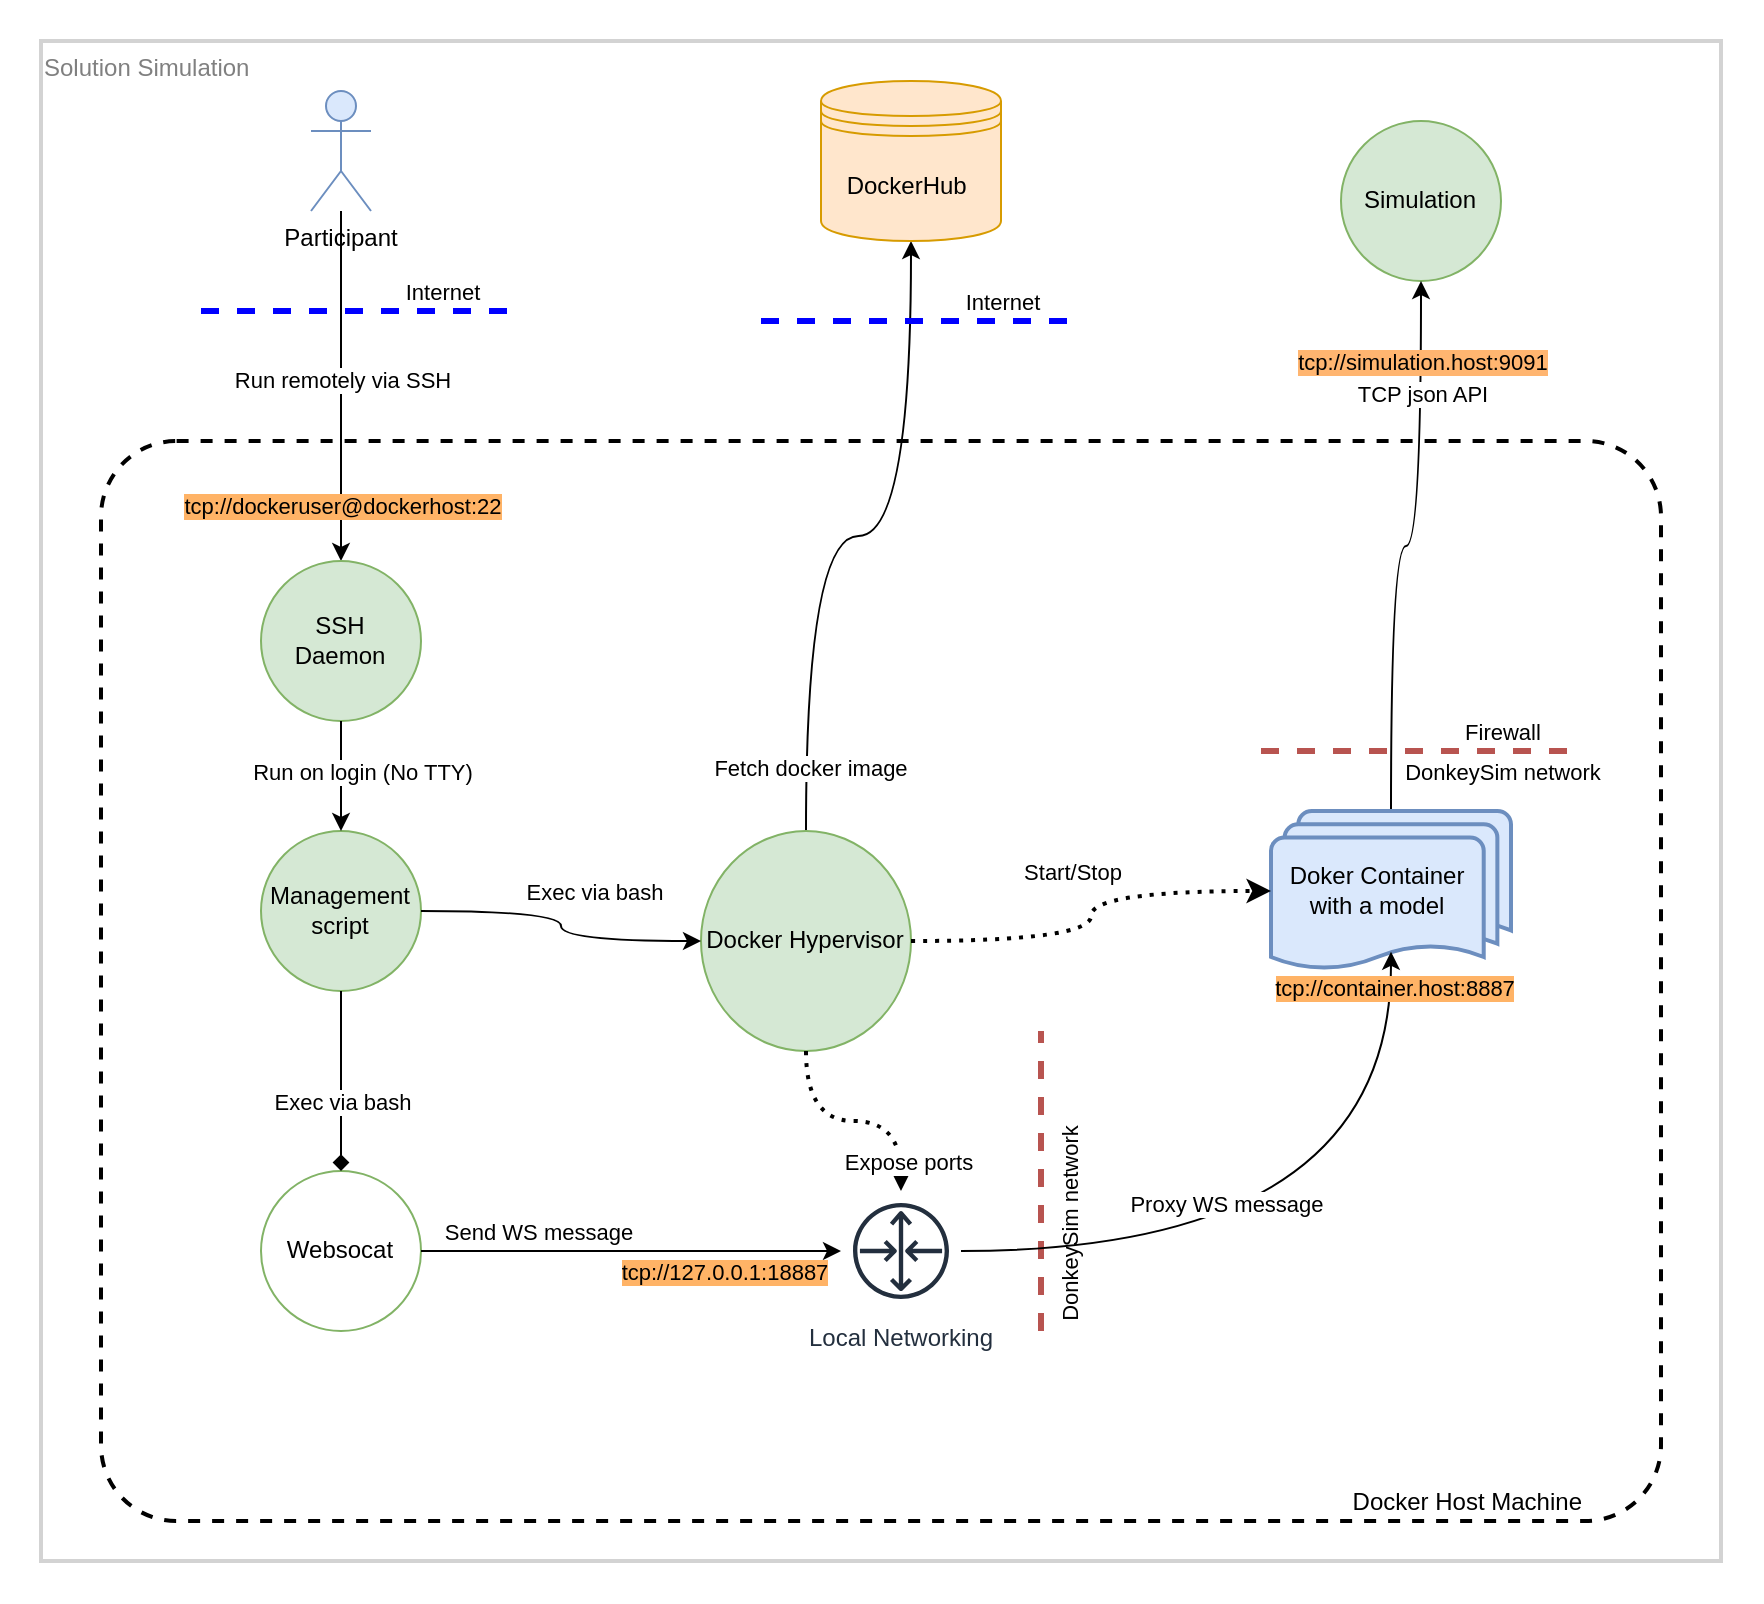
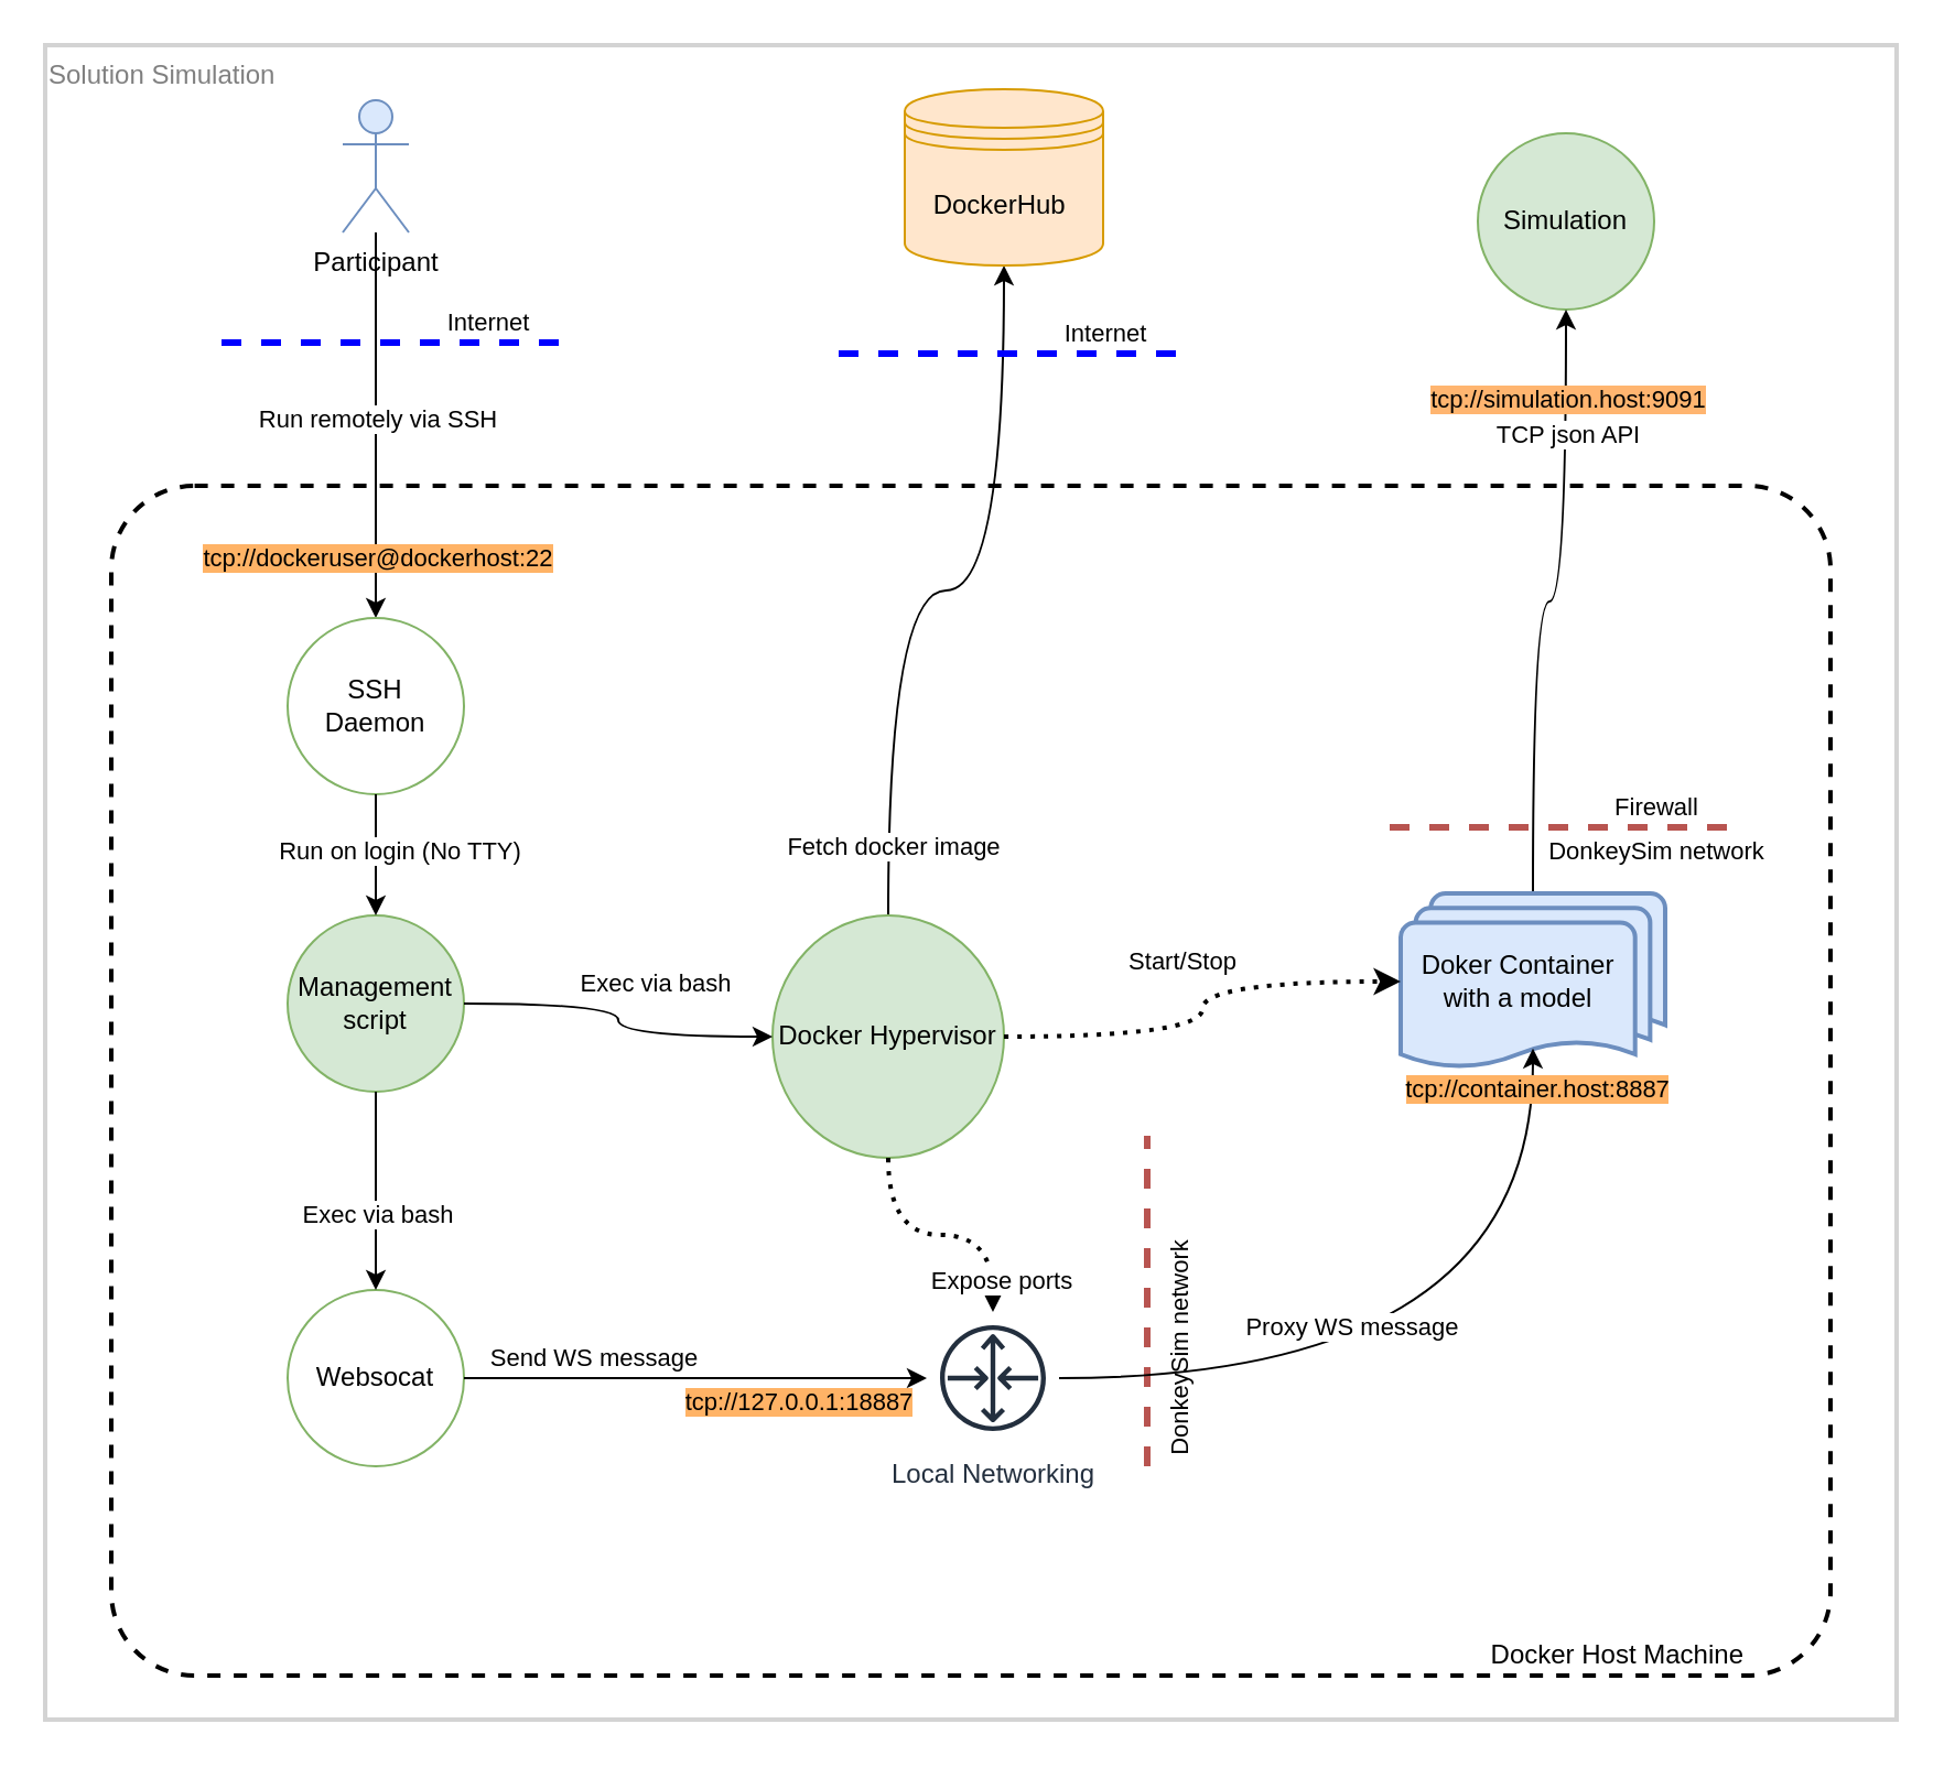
  <mxCell id="0" />
  <mxCell id="1" parent="0" />
  <mxCell id="2" value="Simulation" style="ellipse;whiteSpace=wrap;html=1;aspect=fixed;fillColor=#d5e8d4;strokeColor=#82b366;" vertex="1" parent="1"><mxGeometry x="670" y="60" width="80" height="80" as="geometry" /></mxCell>
  <mxCell id="3" style="edgeStyle=orthogonalEdgeStyle;rounded=0;orthogonalLoop=1;jettySize=auto;html=1;curved=1;" edge="1" parent="1" source="27" target="2"><mxGeometry relative="1" as="geometry" /></mxCell>
  <mxCell id="4" value="tcp://simulation.host:9091" style="edgeLabel;html=1;align=center;verticalAlign=middle;resizable=0;points=[];labelBackgroundColor=#FFB570;" vertex="1" connectable="0" parent="3"><mxGeometry x="0.765" relative="1" as="geometry"><mxPoint y="7" as="offset" /></mxGeometry></mxCell>
  <mxCell id="5" value="TCP json API" style="edgeLabel;html=1;align=center;verticalAlign=middle;resizable=0;points=[];fontColor=#000000;" vertex="1" connectable="0" parent="3"><mxGeometry x="0.6" relative="1" as="geometry"><mxPoint as="offset" /></mxGeometry></mxCell>
  <mxCell id="6" style="edgeStyle=orthogonalEdgeStyle;curved=1;rounded=0;orthogonalLoop=1;jettySize=auto;html=1;strokeColor=#000000;strokeWidth=1;" edge="1" parent="1" source="25" target="12"><mxGeometry relative="1" as="geometry" /></mxCell>
  <mxCell id="7" value="Fetch docker image" style="edgeLabel;html=1;align=center;verticalAlign=middle;resizable=0;points=[];fontColor=#000000;" vertex="1" connectable="0" parent="6"><mxGeometry x="-0.817" y="-2" relative="1" as="geometry"><mxPoint as="offset" /></mxGeometry></mxCell>
  <mxCell id="8" style="edgeStyle=orthogonalEdgeStyle;curved=1;rounded=0;orthogonalLoop=1;jettySize=auto;html=1;strokeColor=#000000;strokeWidth=1;" edge="1" parent="1" source="16" target="22"><mxGeometry relative="1" as="geometry" /></mxCell>
  <mxCell id="9" value="Run remotely via SSH" style="edgeLabel;html=1;align=center;verticalAlign=middle;resizable=0;points=[];" vertex="1" connectable="0" parent="8"><mxGeometry x="0.25" relative="1" as="geometry"><mxPoint y="-25" as="offset" /></mxGeometry></mxCell>
  <mxCell id="10" value="tcp://dockeruser@dockerhost:22" style="edgeLabel;html=1;align=center;verticalAlign=middle;resizable=0;points=[];labelBackgroundColor=#FFB366;" vertex="1" connectable="0" parent="8"><mxGeometry x="0.683" relative="1" as="geometry"><mxPoint as="offset" /></mxGeometry></mxCell>
  <mxCell id="11" value="" style="group" vertex="1" connectable="0" parent="1"><mxGeometry x="380" y="40" width="160" height="120" as="geometry" /></mxCell>
  <mxCell id="12" value="DockerHub&amp;nbsp;" style="shape=datastore;whiteSpace=wrap;html=1;labelBackgroundColor=none;align=center;verticalAlign=middle;fillColor=#ffe6cc;strokeColor=#d79b00;" vertex="1" parent="11"><mxGeometry x="30" width="90" height="80" as="geometry" /></mxCell>
  <mxCell id="13" value="" style="endArrow=none;dashed=1;html=1;fillColor=#f8cecc;strokeWidth=3;strokeColor=#0000FF;" edge="1" parent="11"><mxGeometry width="50" height="50" relative="1" as="geometry"><mxPoint y="120" as="sourcePoint" /><mxPoint x="160" y="120" as="targetPoint" /></mxGeometry></mxCell>
  <mxCell id="14" value="Internet" style="edgeLabel;html=1;align=center;verticalAlign=middle;resizable=0;points=[];" vertex="1" connectable="0" parent="13"><mxGeometry x="0.5" relative="1" as="geometry"><mxPoint y="-10" as="offset" /></mxGeometry></mxCell>
  <mxCell id="15" value="" style="group" vertex="1" connectable="0" parent="1"><mxGeometry x="100" y="45" width="160" height="110" as="geometry" /></mxCell>
  <mxCell id="16" value="Participant" style="shape=umlActor;verticalLabelPosition=bottom;verticalAlign=top;html=1;outlineConnect=0;labelBackgroundColor=none;fillColor=#dae8fc;strokeColor=#6c8ebf;" vertex="1" parent="15"><mxGeometry x="55" width="30" height="60" as="geometry" /></mxCell>
  <mxCell id="17" value="" style="endArrow=none;dashed=1;html=1;fillColor=#f8cecc;strokeWidth=3;strokeColor=#0000FF;" edge="1" parent="15"><mxGeometry width="50" height="50" relative="1" as="geometry"><mxPoint y="110" as="sourcePoint" /><mxPoint x="160" y="110" as="targetPoint" /></mxGeometry></mxCell>
  <mxCell id="18" value="Internet" style="edgeLabel;html=1;align=center;verticalAlign=middle;resizable=0;points=[];" vertex="1" connectable="0" parent="17"><mxGeometry x="0.5" relative="1" as="geometry"><mxPoint y="-10" as="offset" /></mxGeometry></mxCell>
  <mxCell id="19" value="" style="group" vertex="1" connectable="0" parent="1"><mxGeometry x="50" y="220" width="780" height="540" as="geometry" /></mxCell>
  <mxCell id="20" value="Docker Host Machine" style="rounded=1;whiteSpace=wrap;html=1;shadow=0;sketch=0;gradientColor=none;align=right;verticalAlign=bottom;fillColor=none;dashed=1;strokeWidth=2;arcSize=7;spacingRight=37;" vertex="1" parent="19"><mxGeometry width="780" height="540" as="geometry" /></mxCell>
  <mxCell id="21" value="" style="group" vertex="1" connectable="0" parent="19"><mxGeometry x="80" y="60" width="660" height="385" as="geometry" /></mxCell>
- <mxCell id="22" value="SSH &lt;br&gt;Daemon" style="ellipse;whiteSpace=wrap;html=1;aspect=fixed;labelBackgroundColor=none;align=center;verticalAlign=middle;fillColor=#d5e8d4;strokeColor=#82b366;" vertex="1" parent="21"><mxGeometry width="80" height="80" as="geometry" /></mxCell>
+ <mxCell id="22" value="SSH &lt;br&gt;Daemon" style="ellipse;whiteSpace=wrap;html=1;aspect=fixed;labelBackgroundColor=none;align=center;verticalAlign=middle;fillColor=#ffffff;strokeColor=#82b366;" vertex="1" parent="21"><mxGeometry width="80" height="80" as="geometry" /></mxCell>
  <mxCell id="23" value="Management script" style="ellipse;whiteSpace=wrap;html=1;aspect=fixed;labelBackgroundColor=none;align=center;verticalAlign=middle;fillColor=#d5e8d4;strokeColor=#82b366;shadow=0;sketch=0;" vertex="1" parent="21"><mxGeometry y="135" width="80" height="80" as="geometry" /></mxCell>
  <mxCell id="24" value="Websocat" style="ellipse;whiteSpace=wrap;html=1;aspect=fixed;labelBackgroundColor=none;align=center;verticalAlign=middle;fillColor=#ffffff;strokeColor=#82b366;" vertex="1" parent="21"><mxGeometry y="305" width="80" height="80" as="geometry" /></mxCell>
  <mxCell id="25" value="Docker Hypervisor" style="ellipse;whiteSpace=wrap;html=1;aspect=fixed;fillColor=#d5e8d4;strokeColor=#82b366;" vertex="1" parent="21"><mxGeometry x="220" y="135" width="105" height="110" as="geometry" /></mxCell>
  <mxCell id="26" value="Local Networking" style="outlineConnect=0;fontColor=#232F3E;gradientColor=none;strokeColor=#232F3E;fillColor=#ffffff;dashed=0;verticalLabelPosition=bottom;verticalAlign=top;align=center;html=1;fontSize=12;fontStyle=0;aspect=fixed;shape=mxgraph.aws4.resourceIcon;resIcon=mxgraph.aws4.router;shadow=0;labelBackgroundColor=none;sketch=0;" vertex="1" parent="21"><mxGeometry x="290" y="315" width="60" height="60" as="geometry" /></mxCell>
  <mxCell id="27" value="Doker Container with a model" style="strokeWidth=2;html=1;shape=mxgraph.flowchart.multi-document;whiteSpace=wrap;fillColor=#dae8fc;strokeColor=#6c8ebf;align=center;spacingRight=13;" vertex="1" parent="21"><mxGeometry x="505" y="125" width="120" height="80" as="geometry" /></mxCell>
  <mxCell id="28" value="" style="endArrow=none;dashed=1;html=1;strokeColor=#b85450;fillColor=#f8cecc;strokeWidth=3;" edge="1" parent="21"><mxGeometry width="50" height="50" relative="1" as="geometry"><mxPoint x="500" y="95" as="sourcePoint" /><mxPoint x="660" y="95" as="targetPoint" /></mxGeometry></mxCell>
  <mxCell id="29" value="Firewall" style="edgeLabel;html=1;align=center;verticalAlign=middle;resizable=0;points=[];" vertex="1" connectable="0" parent="28"><mxGeometry x="0.5" relative="1" as="geometry"><mxPoint y="-10" as="offset" /></mxGeometry></mxCell>
  <mxCell id="30" value="DonkeySim network" style="edgeLabel;html=1;align=center;verticalAlign=middle;resizable=0;points=[];" vertex="1" connectable="0" parent="28"><mxGeometry x="0.494" y="-3" relative="1" as="geometry"><mxPoint y="7" as="offset" /></mxGeometry></mxCell>
  <mxCell id="31" value="" style="endArrow=none;dashed=1;html=1;strokeColor=#b85450;fillColor=#f8cecc;strokeWidth=3;" edge="1" parent="21"><mxGeometry width="50" height="50" relative="1" as="geometry"><mxPoint x="390" y="385" as="sourcePoint" /><mxPoint x="390" y="235" as="targetPoint" /></mxGeometry></mxCell>
  <mxCell id="32" value="DonkeySim network" style="edgeLabel;html=1;align=center;verticalAlign=middle;resizable=0;points=[];rotation=270;labelBackgroundColor=none;" vertex="1" connectable="0" parent="31"><mxGeometry x="0.494" y="-3" relative="1" as="geometry"><mxPoint x="11" y="60" as="offset" /></mxGeometry></mxCell>
  <mxCell id="33" style="edgeStyle=orthogonalEdgeStyle;curved=1;rounded=0;orthogonalLoop=1;jettySize=auto;html=1;strokeWidth=1;" edge="1" parent="21" source="22" target="23"><mxGeometry relative="1" as="geometry" /></mxCell>
  <mxCell id="34" value="Run on login (No TTY)" style="edgeLabel;html=1;align=center;verticalAlign=middle;resizable=0;points=[];" vertex="1" connectable="0" parent="33"><mxGeometry x="0.175" y="1" relative="1" as="geometry"><mxPoint x="9" y="-7" as="offset" /></mxGeometry></mxCell>
- <mxCell id="35" style="edgeStyle=orthogonalEdgeStyle;curved=1;rounded=0;orthogonalLoop=1;jettySize=auto;html=1;strokeColor=#000000;strokeWidth=1;endArrow=diamond;" edge="1" parent="21" source="23" target="24"><mxGeometry relative="1" as="geometry" /></mxCell>
+ <mxCell id="35" style="edgeStyle=orthogonalEdgeStyle;curved=1;rounded=0;orthogonalLoop=1;jettySize=auto;html=1;strokeColor=#000000;strokeWidth=1;" edge="1" parent="21" source="23" target="24"><mxGeometry relative="1" as="geometry" /></mxCell>
  <mxCell id="36" value="Exec via bash" style="edgeLabel;html=1;align=center;verticalAlign=middle;resizable=0;points=[];" vertex="1" connectable="0" parent="35"><mxGeometry x="0.222" relative="1" as="geometry"><mxPoint as="offset" /></mxGeometry></mxCell>
  <mxCell id="37" style="edgeStyle=orthogonalEdgeStyle;curved=1;rounded=0;orthogonalLoop=1;jettySize=auto;html=1;strokeColor=#000000;strokeWidth=1;" edge="1" parent="21" source="23" target="25"><mxGeometry relative="1" as="geometry" /></mxCell>
  <mxCell id="38" value="Exec via bash" style="edgeLabel;html=1;align=center;verticalAlign=middle;resizable=0;points=[];" vertex="1" connectable="0" parent="37"><mxGeometry x="-0.194" y="1" relative="1" as="geometry"><mxPoint x="24" y="-9" as="offset" /></mxGeometry></mxCell>
  <mxCell id="39" style="edgeStyle=orthogonalEdgeStyle;curved=1;rounded=0;orthogonalLoop=1;jettySize=auto;html=1;strokeColor=#000000;strokeWidth=1;" edge="1" parent="21" source="24" target="26"><mxGeometry relative="1" as="geometry"><mxPoint x="230" y="1360" as="targetPoint" /></mxGeometry></mxCell>
  <mxCell id="40" value="tcp://127.0.0.1:18887" style="edgeLabel;html=1;align=center;verticalAlign=middle;resizable=0;points=[];labelBackgroundColor=#FFB366;" vertex="1" connectable="0" parent="39"><mxGeometry x="0.912" y="5" relative="1" as="geometry"><mxPoint x="-50" y="15" as="offset" /></mxGeometry></mxCell>
  <mxCell id="41" value="Send WS message" style="edgeLabel;html=1;align=center;verticalAlign=middle;resizable=0;points=[];labelBackgroundColor=none;" vertex="1" connectable="0" parent="39"><mxGeometry x="-0.802" y="2" relative="1" as="geometry"><mxPoint x="37" y="-8" as="offset" /></mxGeometry></mxCell>
  <mxCell id="42" style="edgeStyle=orthogonalEdgeStyle;curved=1;rounded=1;orthogonalLoop=1;jettySize=auto;html=1;strokeColor=#000000;strokeWidth=2;dashed=1;dashPattern=1 2;" edge="1" parent="21" source="25" target="26"><mxGeometry relative="1" as="geometry" /></mxCell>
  <mxCell id="43" value="Expose ports" style="edgeLabel;html=1;align=center;verticalAlign=middle;resizable=0;points=[];" vertex="1" connectable="0" parent="42"><mxGeometry x="0.309" y="3" relative="1" as="geometry"><mxPoint x="9" y="23" as="offset" /></mxGeometry></mxCell>
  <mxCell id="44" style="rounded=1;orthogonalLoop=1;jettySize=auto;html=1;strokeColor=#000000;strokeWidth=2;dashed=1;dashPattern=1 2;edgeStyle=orthogonalEdgeStyle;curved=1;" edge="1" parent="21" source="25" target="27"><mxGeometry relative="1" as="geometry" /></mxCell>
  <mxCell id="45" value="Start/Stop" style="edgeLabel;html=1;align=center;verticalAlign=middle;resizable=0;points=[];" vertex="1" connectable="0" parent="44"><mxGeometry x="0.286" relative="1" as="geometry"><mxPoint x="-27" y="-10" as="offset" /></mxGeometry></mxCell>
  <mxCell id="46" style="edgeStyle=orthogonalEdgeStyle;curved=1;rounded=1;orthogonalLoop=1;jettySize=auto;html=1;strokeColor=#000000;strokeWidth=1;entryX=0.5;entryY=0.88;entryDx=0;entryDy=0;entryPerimeter=0;" edge="1" parent="21" source="26" target="27"><mxGeometry relative="1" as="geometry"><mxPoint x="250" y="1390" as="targetPoint" /><mxPoint x="390" y="1390" as="sourcePoint" /></mxGeometry></mxCell>
  <mxCell id="47" value="Proxy WS message" style="edgeLabel;html=1;align=center;verticalAlign=middle;resizable=0;points=[];" vertex="1" connectable="0" parent="46"><mxGeometry x="-0.759" y="16" relative="1" as="geometry"><mxPoint x="88" y="-8" as="offset" /></mxGeometry></mxCell>
  <mxCell id="48" value="tcp://container.host:8887" style="edgeLabel;html=1;align=center;verticalAlign=middle;resizable=0;points=[];labelBackgroundColor=#FFB366;" vertex="1" connectable="0" parent="46"><mxGeometry x="0.908" relative="1" as="geometry"><mxPoint x="1" y="1" as="offset" /></mxGeometry></mxCell>
  <mxCell id="49" value="Solution Simulation" style="rounded=0;whiteSpace=wrap;html=1;fillColor=none;strokeColor=#d3d3d3;strokeWidth=2;shadow=0;sketch=0;align=left;verticalAlign=top;fontColor=#808080;" vertex="1" parent="1"><mxGeometry x="20" y="20" width="840" height="760" as="geometry" /></mxCell>
